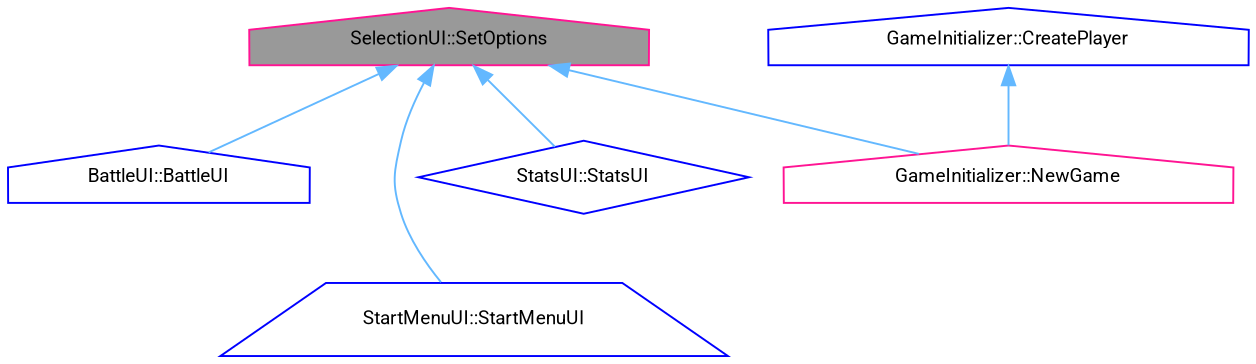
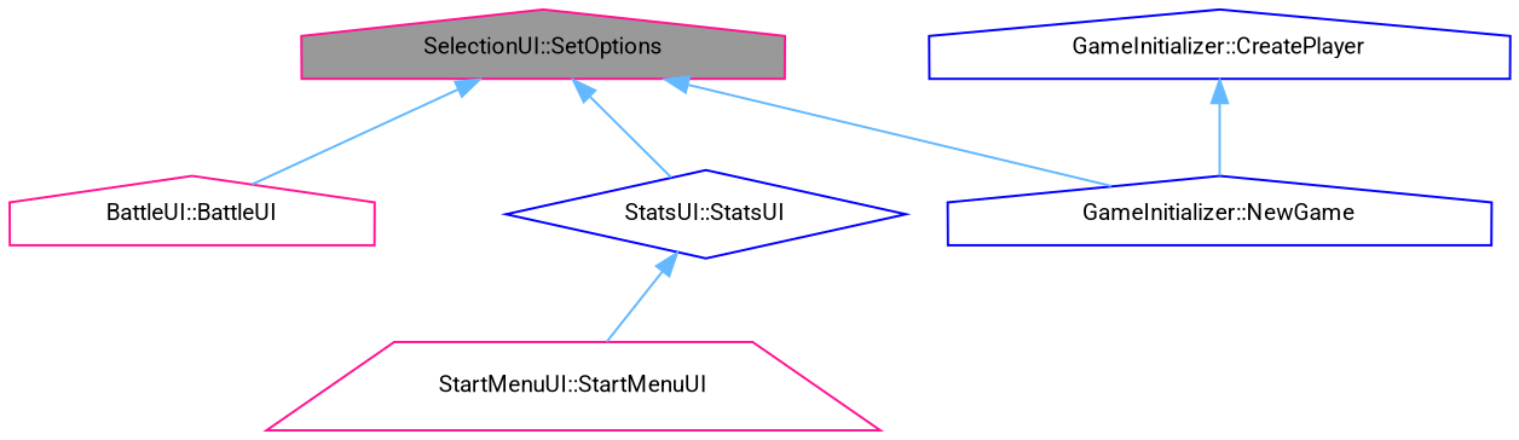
  digraph {
    fontname=Roboto
    rankdir=TB
    node [color=deeppink fillcolor=white fontname=Roboto fontsize=10 shape=house style=filled]
    edge [color=steelblue1 dir=back fontname=Roboto fontsize=10 labelfontname=Helvetica labelfontsize=10 style=solid]
    n1 [fillcolor=grey60 fontcolor=black height=0.2 label="SelectionUI::SetOptions" width=0.4]
-   n2 [color=blue height=0.2 label="BattleUI::BattleUI" width=0.4]
-   n3 [color=blue height=0.2 label="StartMenuUI::StartMenuUI" shape=trapezium width=0.4]
+   n2 [height=0.2 label="BattleUI::BattleUI" width=0.4]
+   n3 [height=0.2 label="StartMenuUI::StartMenuUI" shape=trapezium width=0.4]
    n4 [color=blue height=0.2 label="StatsUI::StatsUI" shape=diamond width=0.4]
-   n5 [height=0.2 label="GameInitializer::NewGame" width=0.4]
+   n5 [color=blue height=0.2 label="GameInitializer::NewGame" width=0.4]
    n6 [color=blue height=0.2 label="GameInitializer::CreatePlayer" width=0.4]
    n1 -> n2
-   n1 -> n3
+   n4 -> n3
    n1 -> n4
    n1 -> n5
    n6 -> n5
  }
